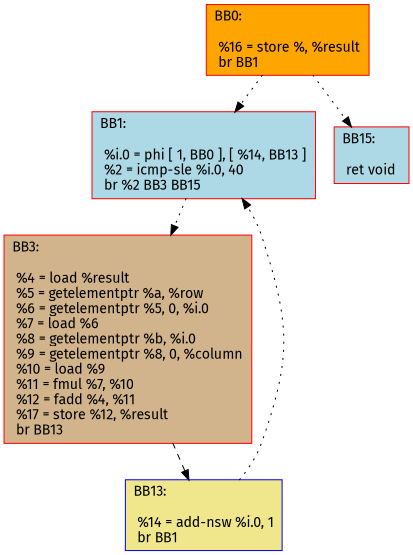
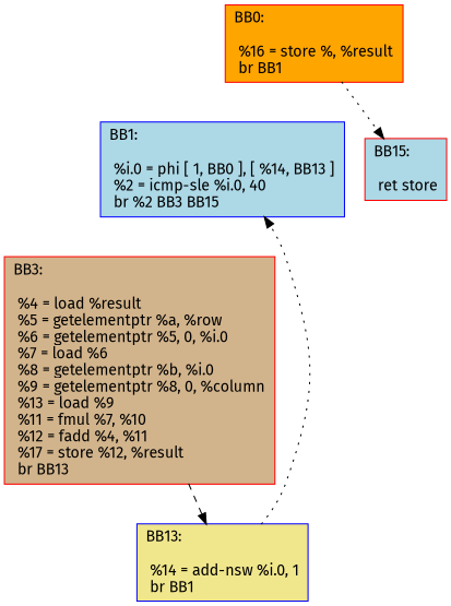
  digraph {
    fontname="Fira Sans"
    node [color=red fillcolor=lightblue fontname="Fira Sans" shape=record style=filled]
    edge [fontname="Fira Sans" style=dotted]
    n1 [fillcolor=orange label="{BB0:\l\l  %16 = store %,  %result\l br  BB1\l}"]
-   n2 [label="{BB1:\l\l  %i.0 = phi [ 1, BB0 ], [  %14, BB13 ]\l %2 = icmp-sle %i.0,  40\l br %2 BB3 BB15\l}"]
-   n3 [label="{BB15:\l\l  ret void\l}"]
-   n4 [fillcolor=tan label="{BB3:\l\l  %4 = load %result\l %5 = getelementptr %a,  %row\l %6 = getelementptr %5,  0,  %i.0\l %7 = load %6\l %8 = getelementptr %b,  %i.0\l %9 = getelementptr %8,  0,  %column\l %10 = load %9\l %11 = fmul %7,  %10\l %12 = fadd %4,  %11\l %17 = store %12,  %result\l br  BB13\l}"]
+   n2 [color=blue label="{BB1:\l\l  %i.0 = phi [ 1, BB0 ], [  %14, BB13 ]\l %2 = icmp-sle %i.0,  40\l br %2 BB3 BB15\l}"]
+   n3 [label="{BB15:\l\l  ret store\l}"]
+   n4 [fillcolor=tan label="{BB3:\l\l  %4 = load %result\l %5 = getelementptr %a,  %row\l %6 = getelementptr %5,  0,  %i.0\l %7 = load %6\l %8 = getelementptr %b,  %i.0\l %9 = getelementptr %8,  0,  %column\l %13 = load %9\l %11 = fmul %7,  %10\l %12 = fadd %4,  %11\l %17 = store %12,  %result\l br  BB13\l}"]
    n5 [color=blue fillcolor=khaki label="{BB13:\l\l  %14 = add-nsw %i.0,  1\l br  BB1\l}"]
-   n1 -> n2
    n1 -> n3
-   n2 -> n4
    n4 -> n5 [style=dashed]
    n5 -> n2
  }
